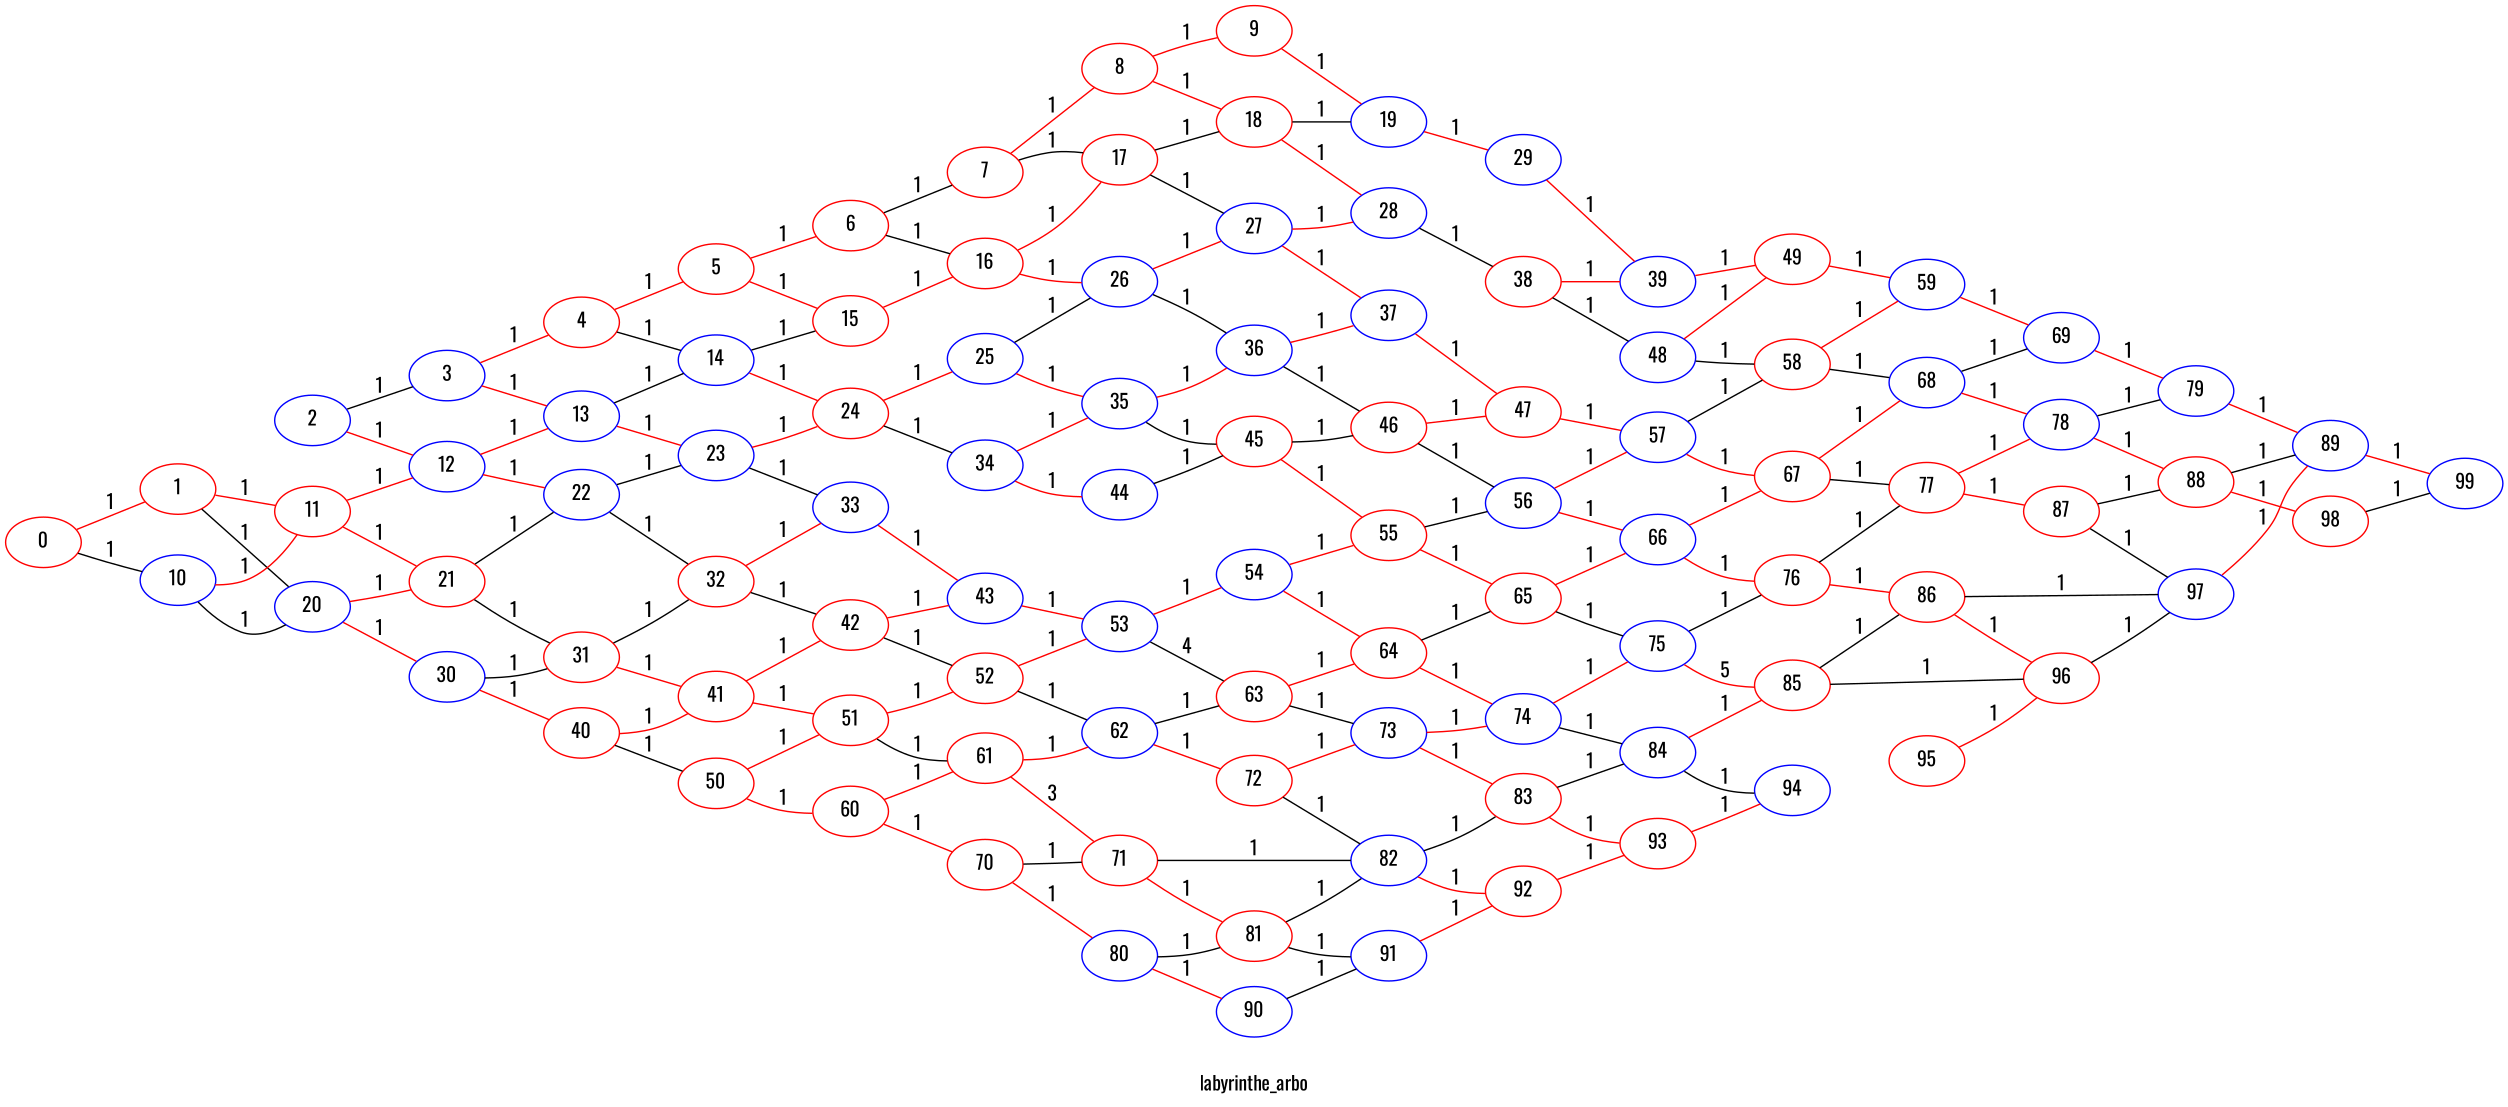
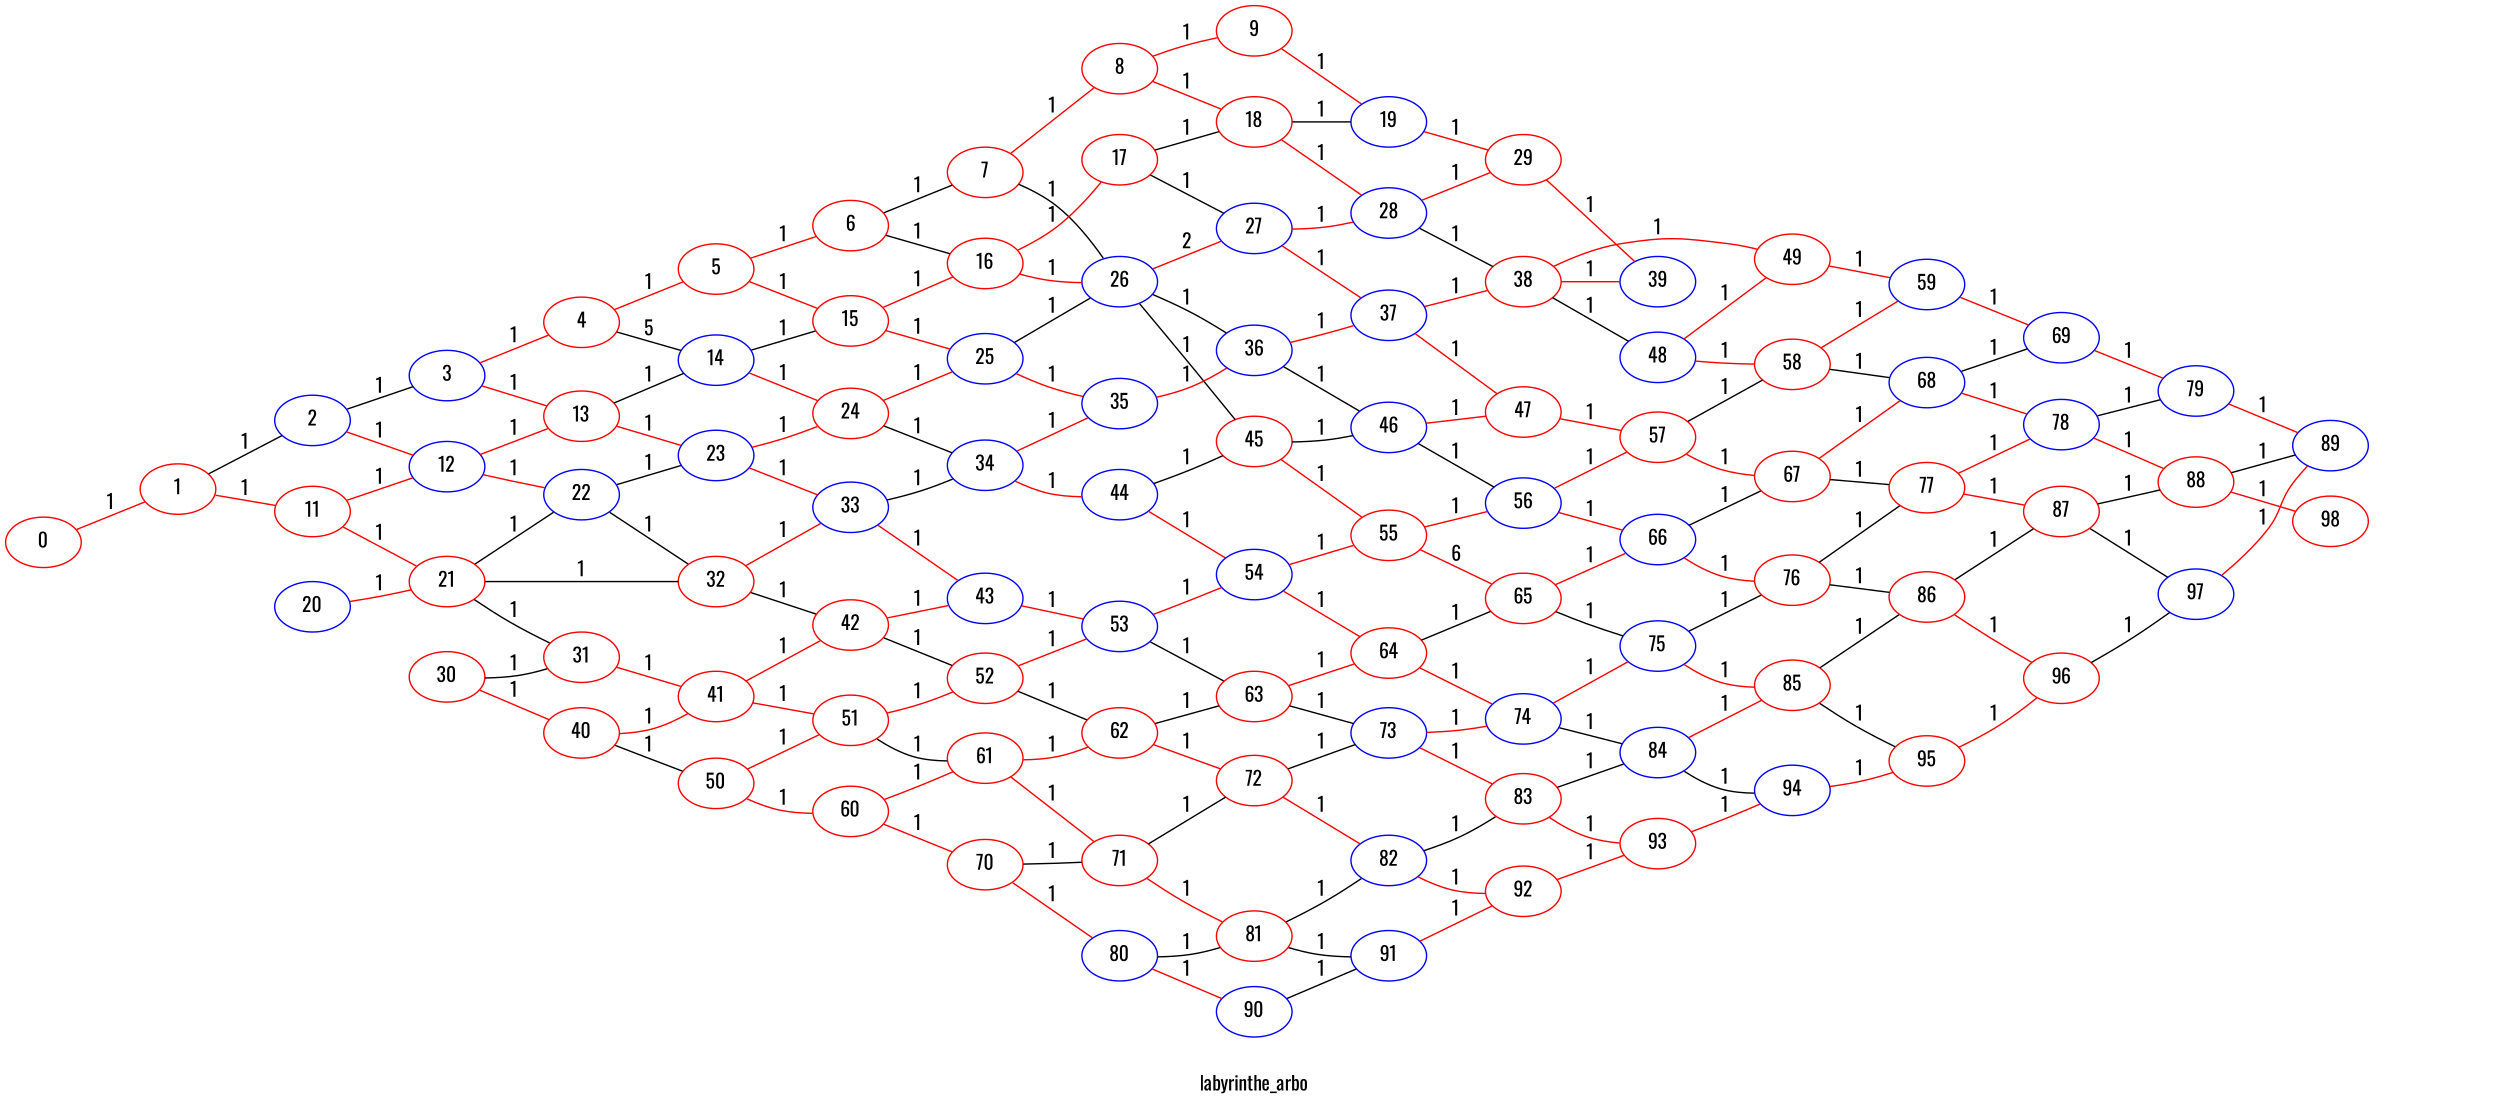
  graph {
    fontname=Oswald
    label=labyrinthe_arbo
    rankdir=LR
    node [color=red fontname=Oswald]
    edge [color=red fontname=Oswald]
    0 [height=0.5 width=0.75]
    1 [height=0.5 width=0.75]
-   10 [color=blue height=0.5 width=0.75]
    2 [color=blue height=0.5 width=0.75]
    11 [height=0.5 width=0.75]
    20 [color=blue height=0.5 width=0.75]
    3 [color=blue height=0.5 width=0.75]
    12 [color=blue height=0.5 width=0.75]
    21 [height=0.5 width=0.75]
-   30 [color=blue height=0.5 width=0.75]
+   30 [height=0.5 width=0.75]
    4 [height=0.5 width=0.75]
-   13 [color=blue height=0.5 width=0.75]
+   13 [height=0.5 width=0.75]
    22 [color=blue height=0.5 width=0.75]
    31 [height=0.5 width=0.75]
    5 [height=0.5 width=0.75]
    14 [color=blue height=0.5 width=0.75]
    23 [color=blue height=0.5 width=0.75]
    32 [height=0.5 width=0.75]
    6 [height=0.5 width=0.75]
    15 [height=0.5 width=0.75]
    24 [height=0.5 width=0.75]
    33 [color=blue height=0.5 width=0.75]
    7 [height=0.5 width=0.75]
    16 [height=0.5 width=0.75]
    25 [color=blue height=0.5 width=0.75]
    34 [color=blue height=0.5 width=0.75]
    8 [height=0.5 width=0.75]
    17 [height=0.5 width=0.75]
    26 [color=blue height=0.5 width=0.75]
    35 [color=blue height=0.5 width=0.75]
    9 [height=0.5 width=0.75]
    18 [height=0.5 width=0.75]
    27 [color=blue height=0.5 width=0.75]
    36 [color=blue height=0.5 width=0.75]
    19 [color=blue height=0.5 width=0.75]
    28 [color=blue height=0.5 width=0.75]
    37 [color=blue height=0.5 width=0.75]
-   29 [color=blue height=0.5 width=0.75]
+   29 [height=0.5 width=0.75]
    38 [height=0.5 width=0.75]
    39 [color=blue height=0.5 width=0.75]
    40 [height=0.5 width=0.75]
    41 [height=0.5 width=0.75]
    42 [height=0.5 width=0.75]
    43 [color=blue height=0.5 width=0.75]
    44 [color=blue height=0.5 width=0.75]
    45 [height=0.5 width=0.75]
-   46 [height=0.5 width=0.75]
+   46 [color=blue height=0.5 width=0.75]
    47 [height=0.5 width=0.75]
    48 [color=blue height=0.5 width=0.75]
    49 [height=0.5 width=0.75]
    50 [height=0.5 width=0.75]
    51 [height=0.5 width=0.75]
    52 [height=0.5 width=0.75]
    53 [color=blue height=0.5 width=0.75]
    54 [color=blue height=0.5 width=0.75]
    55 [height=0.5 width=0.75]
    56 [color=blue height=0.5 width=0.75]
-   57 [color=blue height=0.5 width=0.75]
+   57 [height=0.5 width=0.75]
    58 [height=0.5 width=0.75]
    59 [color=blue height=0.5 width=0.75]
    60 [height=0.5 width=0.75]
    61 [height=0.5 width=0.75]
-   62 [color=blue height=0.5 width=0.75]
+   62 [height=0.5 width=0.75]
    63 [height=0.5 width=0.75]
    64 [height=0.5 width=0.75]
    65 [height=0.5 width=0.75]
    66 [color=blue height=0.5 width=0.75]
    67 [height=0.5 width=0.75]
    68 [color=blue height=0.5 width=0.75]
    69 [color=blue height=0.5 width=0.75]
    70 [height=0.5 width=0.75]
    71 [height=0.5 width=0.75]
    72 [height=0.5 width=0.75]
    73 [color=blue height=0.5 width=0.75]
    74 [color=blue height=0.5 width=0.75]
    75 [color=blue height=0.5 width=0.75]
    76 [height=0.5 width=0.75]
    77 [height=0.5 width=0.75]
    78 [color=blue height=0.5 width=0.75]
    79 [color=blue height=0.5 width=0.75]
    80 [color=blue height=0.5 width=0.75]
    81 [height=0.5 width=0.75]
    82 [color=blue height=0.5 width=0.75]
    83 [height=0.5 width=0.75]
    84 [color=blue height=0.5 width=0.75]
    85 [height=0.5 width=0.75]
    86 [height=0.5 width=0.75]
    87 [height=0.5 width=0.75]
    88 [height=0.5 width=0.75]
    89 [color=blue height=0.5 width=0.75]
    90 [color=blue height=0.5 width=0.75]
    91 [color=blue height=0.5 width=0.75]
    92 [height=0.5 width=0.75]
    93 [height=0.5 width=0.75]
    94 [color=blue height=0.5 width=0.75]
    95 [height=0.5 width=0.75]
    96 [height=0.5 width=0.75]
    97 [color=blue height=0.5 width=0.75]
    98 [height=0.5 width=0.75]
-   99 [color=blue height=0.5 width=0.75]
    0 -- 1 [label=1]
-   0 -- 10 [label=1 color=""]
-   1 -- 20 [label=1 color=""]
+   1 -- 2 [label=1 color=""]
    1 -- 11 [label=1]
-   10 -- 11 [label=1]
-   10 -- 20 [label=1 color=""]
    2 -- 3 [label=1 color=""]
    2 -- 12 [label=1]
    11 -- 12 [label=1]
    11 -- 21 [label=1]
    20 -- 21 [label=1]
-   20 -- 30 [label=1]
    3 -- 4 [label=1]
    3 -- 13 [label=1]
    12 -- 13 [label=1]
    12 -- 22 [label=1]
    21 -- 22 [label=1 color=""]
    21 -- 31 [label=1 color=""]
    30 -- 31 [label=1 color=""]
    30 -- 40 [label=1]
    4 -- 5 [label=1]
-   4 -- 14 [label=1 color=""]
+   4 -- 14 [label=5 color=""]
    13 -- 14 [label=1 color=""]
    13 -- 23 [label=1]
    22 -- 23 [label=1 color=""]
    22 -- 32 [label=1 color=""]
-   31 -- 32 [label=1 color=""]
+   21 -- 32 [label=1 color=""]
    31 -- 41 [label=1]
    5 -- 6 [label=1]
    5 -- 15 [label=1]
    14 -- 15 [label=1 color=""]
    14 -- 24 [label=1]
    23 -- 24 [label=1]
-   23 -- 33 [color=black label=1]
+   23 -- 33 [label=1]
    32 -- 33 [label=1]
    32 -- 42 [label=1 color=""]
    6 -- 7 [label=1 color=""]
    6 -- 16 [label=1 color=""]
    15 -- 16 [label=1]
+   15 -- 25 [label=1]
    24 -- 25 [label=1]
    24 -- 34 [label=1 color=""]
+   33 -- 34 [label=1 color=""]
    33 -- 43 [label=1]
    7 -- 8 [label=1]
-   7 -- 17 [label=1 color=""]
+   7 -- 26 [label=1 color=""]
    16 -- 17 [label=1]
    16 -- 26 [label=1]
    25 -- 26 [label=1 color=""]
    25 -- 35 [label=1]
    34 -- 35 [label=1]
    34 -- 44 [label=1]
    8 -- 9 [label=1]
    8 -- 18 [label=1]
    17 -- 18 [label=1 color=""]
    17 -- 27 [label=1 color=""]
-   26 -- 27 [label=1]
+   26 -- 27 [label=2]
    26 -- 36 [label=1 color=""]
    35 -- 36 [label=1]
-   35 -- 45 [label=1 color=""]
+   26 -- 45 [label=1 color=""]
    9 -- 19 [label=1]
    18 -- 19 [label=1 color=""]
    18 -- 28 [label=1]
    27 -- 28 [label=1]
    27 -- 37 [label=1]
    36 -- 37 [label=1]
    36 -- 46 [label=1 color=""]
    19 -- 29 [label=1]
+   28 -- 29 [label=1]
    28 -- 38 [label=1 color=""]
+   37 -- 38 [label=1]
    37 -- 47 [label=1]
    29 -- 39 [label=1]
    38 -- 39 [label=1]
    38 -- 48 [label=1 color=""]
-   39 -- 49 [label=1]
+   38 -- 49 [label=1]
    40 -- 41 [label=1]
    40 -- 50 [label=1 color=""]
    41 -- 42 [label=1]
    41 -- 51 [label=1]
    42 -- 43 [label=1]
    42 -- 52 [label=1 color=""]
    43 -- 53 [label=1]
    44 -- 45 [label=1 color=""]
+   44 -- 54 [label=1]
    45 -- 46 [label=1 color=""]
    45 -- 55 [label=1]
    46 -- 47 [label=1]
    46 -- 56 [label=1 color=""]
    47 -- 57 [label=1]
    48 -- 49 [label=1]
-   48 -- 58 [label=1 color=""]
+   48 -- 58 [label=1]
    49 -- 59 [label=1]
    50 -- 51 [label=1]
    50 -- 60 [label=1]
    51 -- 52 [label=1]
    51 -- 61 [label=1 color=""]
    52 -- 53 [label=1]
    52 -- 62 [label=1 color=""]
    53 -- 54 [label=1]
-   53 -- 63 [label=4 color=""]
+   53 -- 63 [label=1 color=""]
    54 -- 55 [label=1]
    54 -- 64 [label=1]
-   55 -- 56 [color=black label=1]
-   55 -- 65 [label=1]
+   55 -- 56 [label=1]
+   55 -- 65 [label=6]
    56 -- 57 [label=1]
    56 -- 66 [label=1]
    57 -- 58 [label=1 color=""]
    57 -- 67 [label=1]
    58 -- 59 [label=1]
    58 -- 68 [label=1 color=""]
    59 -- 69 [label=1]
    60 -- 61 [label=1]
    60 -- 70 [label=1]
    61 -- 62 [label=1]
-   61 -- 71 [label=3]
+   61 -- 71 [label=1]
    62 -- 63 [label=1 color=""]
    62 -- 72 [label=1]
    63 -- 64 [label=1]
    63 -- 73 [label=1 color=""]
    64 -- 65 [label=1 color=""]
    64 -- 74 [label=1]
    65 -- 66 [label=1]
    65 -- 75 [label=1 color=""]
-   66 -- 67 [label=1]
+   66 -- 67 [color=black label=1]
    66 -- 76 [label=1]
    67 -- 68 [label=1]
    67 -- 77 [label=1 color=""]
    68 -- 69 [label=1 color=""]
    68 -- 78 [label=1]
    69 -- 79 [label=1]
    70 -- 71 [label=1 color=""]
    70 -- 80 [label=1]
-   71 -- 82 [label=1 color=""]
+   71 -- 72 [label=1 color=""]
    71 -- 81 [label=1]
-   72 -- 73 [label=1]
-   72 -- 82 [label=1 color=""]
+   72 -- 73 [color=black label=1]
+   72 -- 82 [label=1]
    73 -- 74 [label=1]
    73 -- 83 [label=1]
    74 -- 75 [label=1]
    74 -- 84 [label=1 color=""]
    75 -- 76 [label=1 color=""]
-   75 -- 85 [label=5]
+   75 -- 85 [label=1]
    76 -- 77 [label=1 color=""]
-   76 -- 86 [label=1]
+   76 -- 86 [color=black label=1]
    77 -- 78 [label=1]
    77 -- 87 [label=1]
    78 -- 79 [label=1 color=""]
    78 -- 88 [label=1]
    79 -- 89 [label=1]
    80 -- 81 [label=1 color=""]
    80 -- 90 [label=1]
    81 -- 82 [label=1 color=""]
    81 -- 91 [label=1 color=""]
    82 -- 83 [label=1 color=""]
    82 -- 92 [label=1]
    83 -- 84 [label=1 color=""]
    83 -- 93 [label=1]
    84 -- 85 [label=1]
    84 -- 94 [label=1 color=""]
    85 -- 86 [label=1 color=""]
-   85 -- 96 [label=1 color=""]
-   86 -- 97 [label=1 color=""]
+   85 -- 95 [label=1 color=""]
+   86 -- 87 [label=1 color=""]
    86 -- 96 [label=1]
    87 -- 88 [label=1 color=""]
    87 -- 97 [label=1 color=""]
    88 -- 89 [label=1 color=""]
    88 -- 98 [label=1]
-   89 -- 99 [label=1]
    90 -- 91 [label=1 color=""]
    91 -- 92 [label=1]
    92 -- 93 [label=1]
    93 -- 94 [label=1]
+   94 -- 95 [label=1]
    95 -- 96 [label=1]
    96 -- 97 [label=1 color=""]
    97 -- 89 [label=1]
-   98 -- 99 [label=1 color=""]
  }
